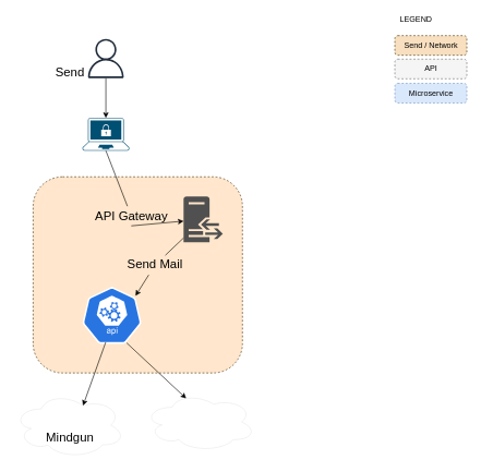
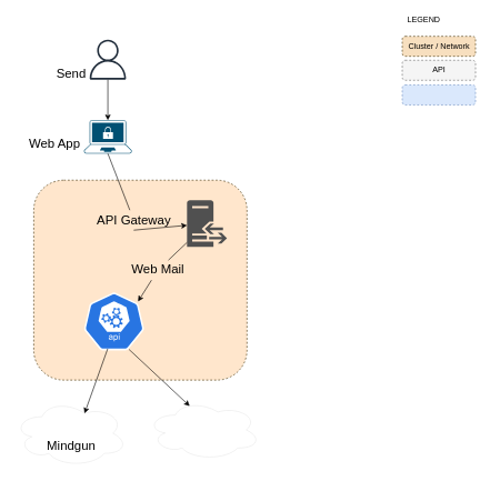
  <mxCell id="0" />
  <mxCell id="1" parent="0" />
  <mxCell id="2" value="" style="ellipse;shape=cloud;whiteSpace=wrap;html=1;dashed=1;fontSize=19;strokeWidth=0;" vertex="1" parent="1"><mxGeometry x="220" y="600" width="170" height="90" as="geometry" /></mxCell>
  <mxCell id="3" value="" style="rounded=1;whiteSpace=wrap;html=1;dashed=1;strokeColor=#6c8ebf;fillColor=#dae8fc;" vertex="1" parent="1"><mxGeometry x="603" y="127" width="110" height="30" as="geometry" /></mxCell>
  <mxCell id="4" value="" style="rounded=1;whiteSpace=wrap;html=1;fillColor=#ffe6cc;strokeColor=#402E00;dashed=1;" parent="1" vertex="1"><mxGeometry x="50" y="270" width="320" height="300" as="geometry" /></mxCell>
  <mxCell id="5" value="" style="rounded=1;whiteSpace=wrap;html=1;dashed=1;strokeColor=#402E00;fillColor=#F7DFBF;" vertex="1" parent="1"><mxGeometry x="603" y="54" width="110" height="30" as="geometry" /></mxCell>
  <mxCell id="6" value="LEGEND" style="text;html=1;resizable=0;autosize=1;align=center;verticalAlign=middle;points=[];fillColor=none;strokeColor=none;rounded=0;dashed=1;" vertex="1" parent="1"><mxGeometry x="605" y="20" width="60" height="20" as="geometry" /></mxCell>
  <mxCell id="7" value="" style="rounded=1;whiteSpace=wrap;html=1;dashed=1;strokeColor=#666666;fillColor=#f5f5f5;fontColor=#333333;" vertex="1" parent="1"><mxGeometry x="603" y="90" width="110" height="30" as="geometry" /></mxCell>
- <mxCell id="8" value="Microservice" style="text;html=1;resizable=0;autosize=1;align=center;verticalAlign=middle;points=[];fillColor=none;strokeColor=none;rounded=0;dashed=1;" vertex="1" parent="1"><mxGeometry x="618" y="132" width="80" height="20" as="geometry" /></mxCell>
- <mxCell id="9" value="Send / Network" style="text;html=1;resizable=0;autosize=1;align=center;verticalAlign=middle;points=[];fillColor=none;strokeColor=none;rounded=0;dashed=1;" vertex="1" parent="1"><mxGeometry x="603" y="59" width="110" height="20" as="geometry" /></mxCell>
+ <mxCell id="9" value="Cluster / Network" style="text;html=1;resizable=0;autosize=1;align=center;verticalAlign=middle;points=[];fillColor=none;strokeColor=none;rounded=0;dashed=1;" vertex="1" parent="1"><mxGeometry x="603" y="59" width="110" height="20" as="geometry" /></mxCell>
  <mxCell id="10" value="API" style="text;html=1;resizable=0;autosize=1;align=center;verticalAlign=middle;points=[];fillColor=none;strokeColor=none;rounded=0;dashed=1;" vertex="1" parent="1"><mxGeometry x="633" y="95" width="50" height="20" as="geometry" /></mxCell>
  <mxCell id="11" value="" style="sketch=0;html=1;dashed=0;whitespace=wrap;fillColor=#2875E2;strokeColor=#ffffff;points=[[0.005,0.63,0],[0.1,0.2,0],[0.9,0.2,0],[0.5,0,0],[0.995,0.63,0],[0.72,0.99,0],[0.5,1,0],[0.28,0.99,0]];shape=mxgraph.kubernetes.icon;prIcon=api" vertex="1" parent="1"><mxGeometry x="125.5" y="432" width="90" height="100" as="geometry" /></mxCell>
  <mxCell id="12" style="edgeStyle=none;html=1;startArrow=none;entryX=0.9;entryY=0.2;entryDx=0;entryDy=0;entryPerimeter=0;" edge="1" parent="1" source="22" target="11"><mxGeometry relative="1" as="geometry"><mxPoint x="171" y="440" as="targetPoint" /></mxGeometry></mxCell>
  <mxCell id="13" value="" style="sketch=0;pointerEvents=1;shadow=0;dashed=0;html=1;strokeColor=none;fillColor=#505050;labelPosition=center;verticalLabelPosition=bottom;verticalAlign=top;outlineConnect=0;align=center;shape=mxgraph.office.servers.reverse_proxy;" vertex="1" parent="1"><mxGeometry x="280" y="300" width="60" height="70" as="geometry" /></mxCell>
  <mxCell id="14" style="edgeStyle=none;html=1;exitX=0.5;exitY=1;exitDx=0;exitDy=0;exitPerimeter=0;startArrow=none;" edge="1" parent="1" source="20" target="13"><mxGeometry relative="1" as="geometry" /></mxCell>
  <mxCell id="15" value="" style="points=[[0.13,0.02,0],[0.5,0,0],[0.87,0.02,0],[0.885,0.4,0],[0.985,0.985,0],[0.5,1,0],[0.015,0.985,0],[0.115,0.4,0]];verticalLabelPosition=bottom;sketch=0;html=1;verticalAlign=top;aspect=fixed;align=center;pointerEvents=1;shape=mxgraph.cisco19.secure_endpoints;fillColor=#005073;strokeColor=none;dashed=1;" vertex="1" parent="1"><mxGeometry x="125.5" y="180" width="71.43" height="50" as="geometry" /></mxCell>
  <mxCell id="16" style="edgeStyle=none;html=1;entryX=0.5;entryY=0;entryDx=0;entryDy=0;entryPerimeter=0;" edge="1" parent="1" source="17" target="15"><mxGeometry relative="1" as="geometry" /></mxCell>
  <mxCell id="17" value="" style="sketch=0;outlineConnect=0;fontColor=#232F3E;gradientColor=none;fillColor=#232F3D;strokeColor=none;dashed=0;verticalLabelPosition=bottom;verticalAlign=top;align=center;html=1;fontSize=12;fontStyle=0;aspect=fixed;pointerEvents=1;shape=mxgraph.aws4.user;" vertex="1" parent="1"><mxGeometry x="131.21" y="59" width="60" height="60" as="geometry" /></mxCell>
  <mxCell id="18" value="Send" style="text;html=1;resizable=0;autosize=1;align=center;verticalAlign=middle;points=[];fillColor=none;strokeColor=none;rounded=0;dashed=1;strokeWidth=0;fontSize=19;" vertex="1" parent="1"><mxGeometry x="76.21" y="95" width="60" height="30" as="geometry" /></mxCell>
+ <mxCell id="19" value="Web App" style="text;html=1;resizable=0;autosize=1;align=center;verticalAlign=middle;points=[];fillColor=none;strokeColor=none;rounded=0;dashed=1;strokeWidth=0;fontSize=19;" vertex="1" parent="1"><mxGeometry x="35.5" y="200" width="90" height="30" as="geometry" /></mxCell>
  <mxCell id="20" value="API Gateway" style="text;html=1;resizable=0;autosize=1;align=center;verticalAlign=middle;points=[];fillColor=none;strokeColor=none;rounded=0;dashed=1;strokeWidth=0;fontSize=19;" vertex="1" parent="1"><mxGeometry x="135" y="315" width="130" height="30" as="geometry" /></mxCell>
  <mxCell id="21" value="" style="edgeStyle=none;html=1;exitX=0.5;exitY=1;exitDx=0;exitDy=0;exitPerimeter=0;endArrow=none;" edge="1" parent="1" source="15" target="20"><mxGeometry relative="1" as="geometry"><mxPoint x="161.215" y="230" as="sourcePoint" /><mxPoint x="174.475" y="314" as="targetPoint" /></mxGeometry></mxCell>
- <mxCell id="22" value="Send Mail" style="text;html=1;resizable=0;autosize=1;align=center;verticalAlign=middle;points=[];fillColor=none;strokeColor=none;rounded=0;dashed=1;strokeWidth=0;fontSize=19;" vertex="1" parent="1"><mxGeometry x="186.21" y="390" width="100" height="30" as="geometry" /></mxCell>
+ <mxCell id="22" value="Web Mail" style="text;html=1;resizable=0;autosize=1;align=center;verticalAlign=middle;points=[];fillColor=none;strokeColor=none;rounded=0;dashed=1;strokeWidth=0;fontSize=19;" vertex="1" parent="1"><mxGeometry x="186.21" y="390" width="100" height="30" as="geometry" /></mxCell>
  <mxCell id="23" value="" style="edgeStyle=none;html=1;endArrow=none;" edge="1" parent="1" source="13" target="22"><mxGeometry relative="1" as="geometry"><mxPoint x="265" y="367.984" as="sourcePoint" /><mxPoint x="171" y="440" as="targetPoint" /></mxGeometry></mxCell>
  <mxCell id="24" value="" style="ellipse;shape=cloud;whiteSpace=wrap;html=1;dashed=1;fontSize=19;strokeWidth=0;" vertex="1" parent="1"><mxGeometry x="20" y="600" width="170" height="100" as="geometry" /></mxCell>
  <mxCell id="25" value="Mindgun" style="text;html=1;resizable=0;autosize=1;align=center;verticalAlign=middle;points=[];fillColor=none;strokeColor=none;rounded=0;dashed=1;strokeWidth=0;fontSize=19;" vertex="1" parent="1"><mxGeometry x="61.21" y="655" width="90" height="30" as="geometry" /></mxCell>
  <mxCell id="26" style="edgeStyle=none;html=1;exitX=0.394;exitY=0.91;exitDx=0;exitDy=0;entryX=0.625;entryY=0.2;entryDx=0;entryDy=0;entryPerimeter=0;fontSize=19;exitPerimeter=0;" edge="1" parent="1" source="11" target="24"><mxGeometry relative="1" as="geometry" /></mxCell>
  <mxCell id="27" value="" style="endArrow=classic;html=1;fontSize=19;entryX=0.4;entryY=0.1;entryDx=0;entryDy=0;entryPerimeter=0;exitX=0.794;exitY=0.92;exitDx=0;exitDy=0;exitPerimeter=0;" edge="1" parent="1"><mxGeometry width="50" height="50" relative="1" as="geometry"><mxPoint x="192.96" y="524" as="sourcePoint" /><mxPoint x="284" y="609" as="targetPoint" /></mxGeometry></mxCell>
